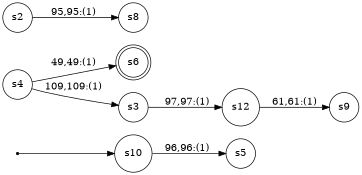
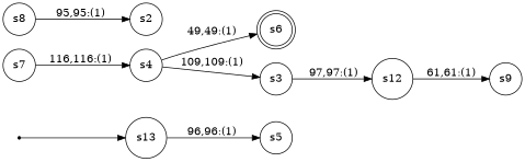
  digraph {
    rankdir=LR
    node [shape=circle]
    init [shape=point]
-   s10
+   s10 [label=s13]
    s5
    s6 [shape=doublecircle]
    n5 [label=s12]
    s9
    s2
    s8
+   s7
    s4
    s3
    init -> s10
    s10 -> s5 [label="96,96:(1)"]
    n5 -> s9 [label="61,61:(1)"]
-   s2 -> s8 [label="95,95:(1)"]
+   s8 -> s2 [label="95,95:(1)"]
+   s7 -> s4 [label="116,116:(1)"]
    s4 -> s6 [label="49,49:(1)"]
    s4 -> s3 [label="109,109:(1)"]
    s3 -> n5 [label="97,97:(1)"]
  }
